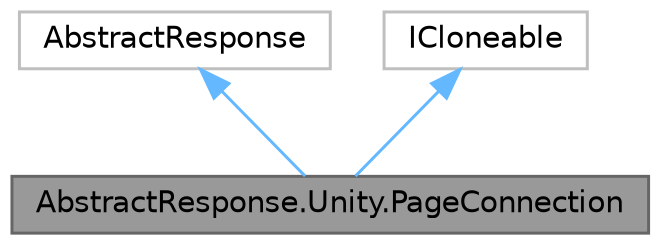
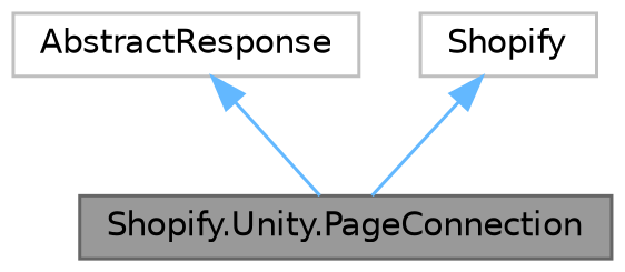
  digraph {
    node [color=grey75 fillcolor=white fontname=Helvetica fontsize=10 shape=box style=filled]
    edge [color=steelblue1 dir=back fontname=Helvetica fontsize=10 labelfontname=Helvetica labelfontsize=10 style=solid]
-   n1 [color=gray40 fillcolor=grey60 fontcolor=black height=0.2 label="AbstractResponse.Unity.PageConnection" width=0.4]
+   n1 [color=gray40 fillcolor=grey60 fontcolor=black height=0.2 label="Shopify.Unity.PageConnection" width=0.4]
    n2 [height=0.2 label=AbstractResponse width=0.4]
-   n3 [height=0.2 label=ICloneable width=0.4]
+   n3 [height=0.2 label=Shopify width=0.4]
    n2 -> n1
    n3 -> n1
  }
